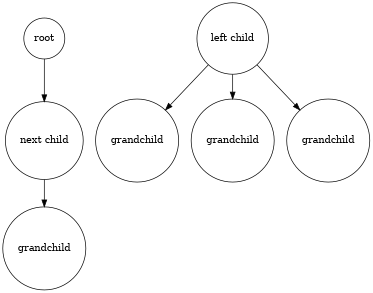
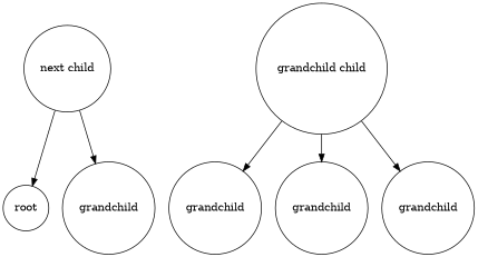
  digraph {
    rankdir=TB
    node [shape=circle]
    n1 [label=root]
    n2 [label="next child"]
-   n3 [label="left child"]
+   n3 [label="grandchild child"]
    n4 [label=grandchild]
    n5 [label=grandchild]
    n6 [label=grandchild]
    n7 [label=grandchild]
-   n1 -> n2
+   n2 -> n1
    n2 -> n7
    n3 -> n4
    n3 -> n5
    n3 -> n6
  }
